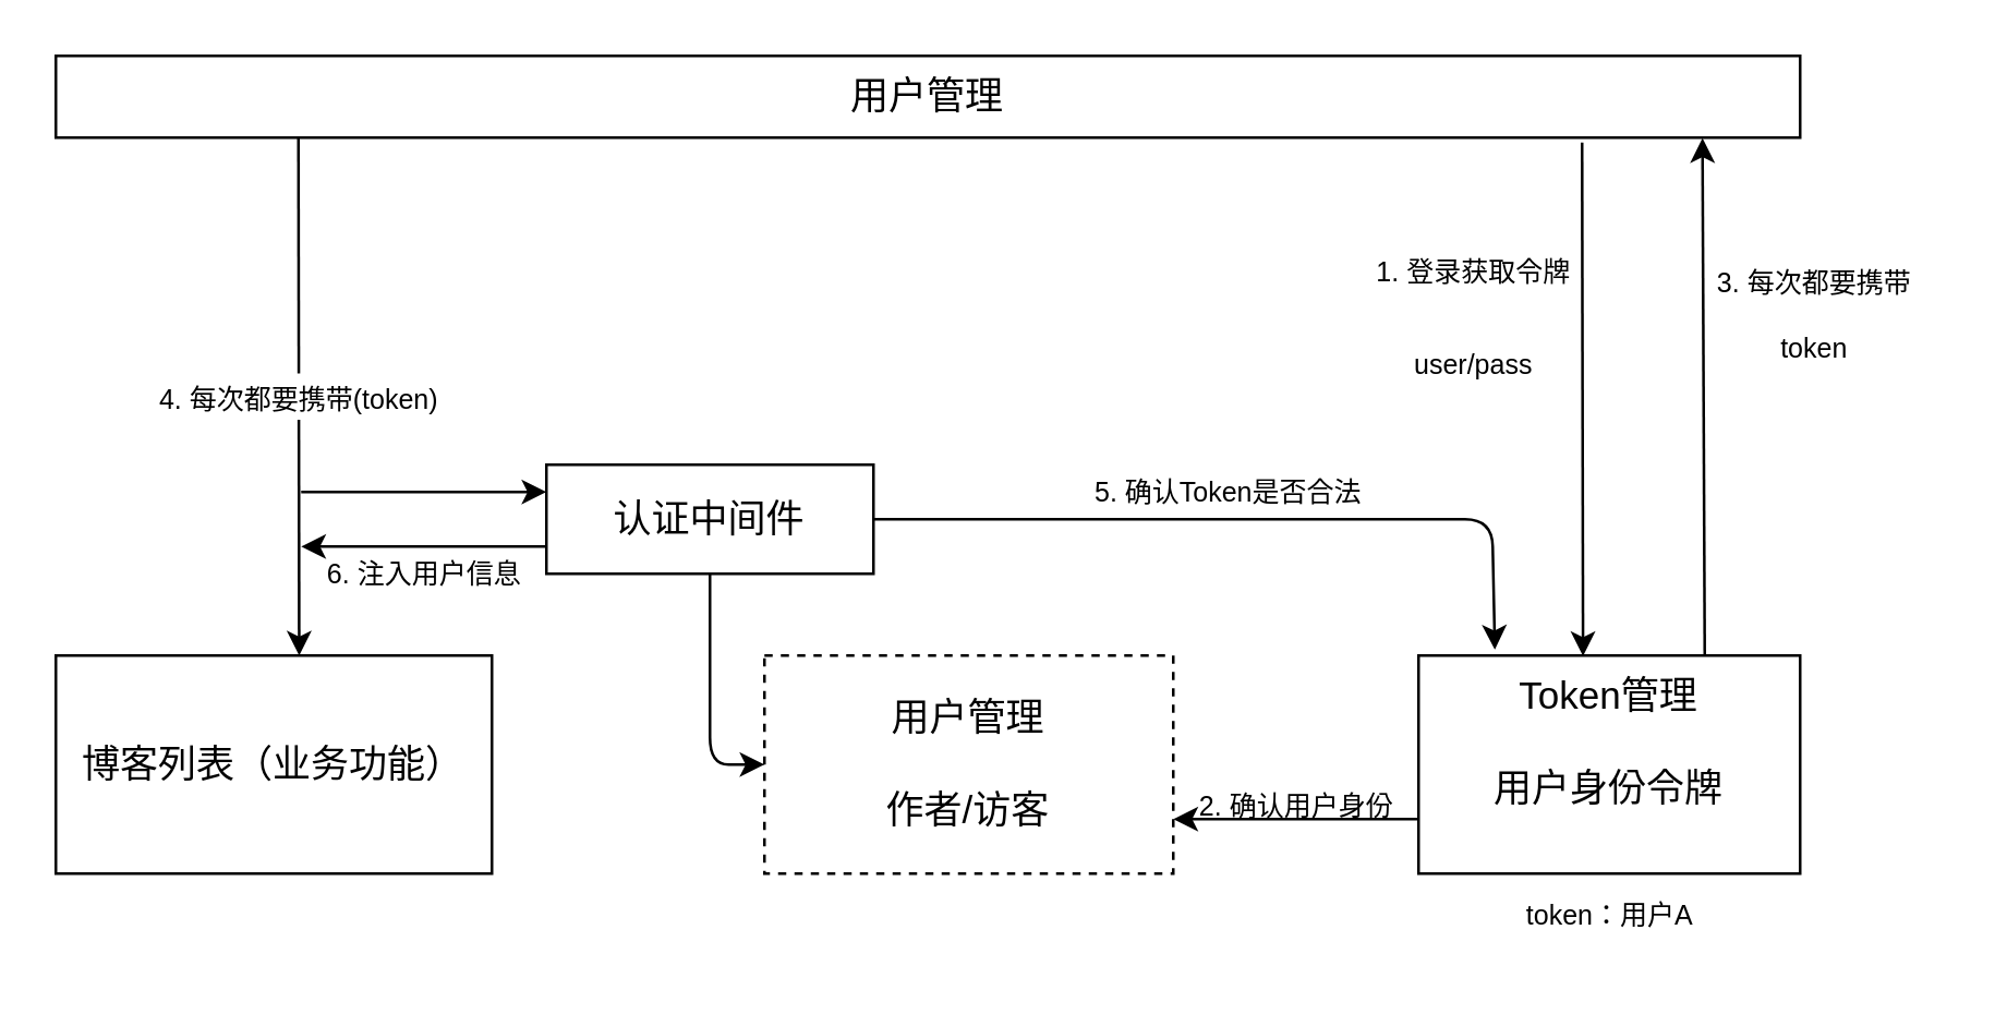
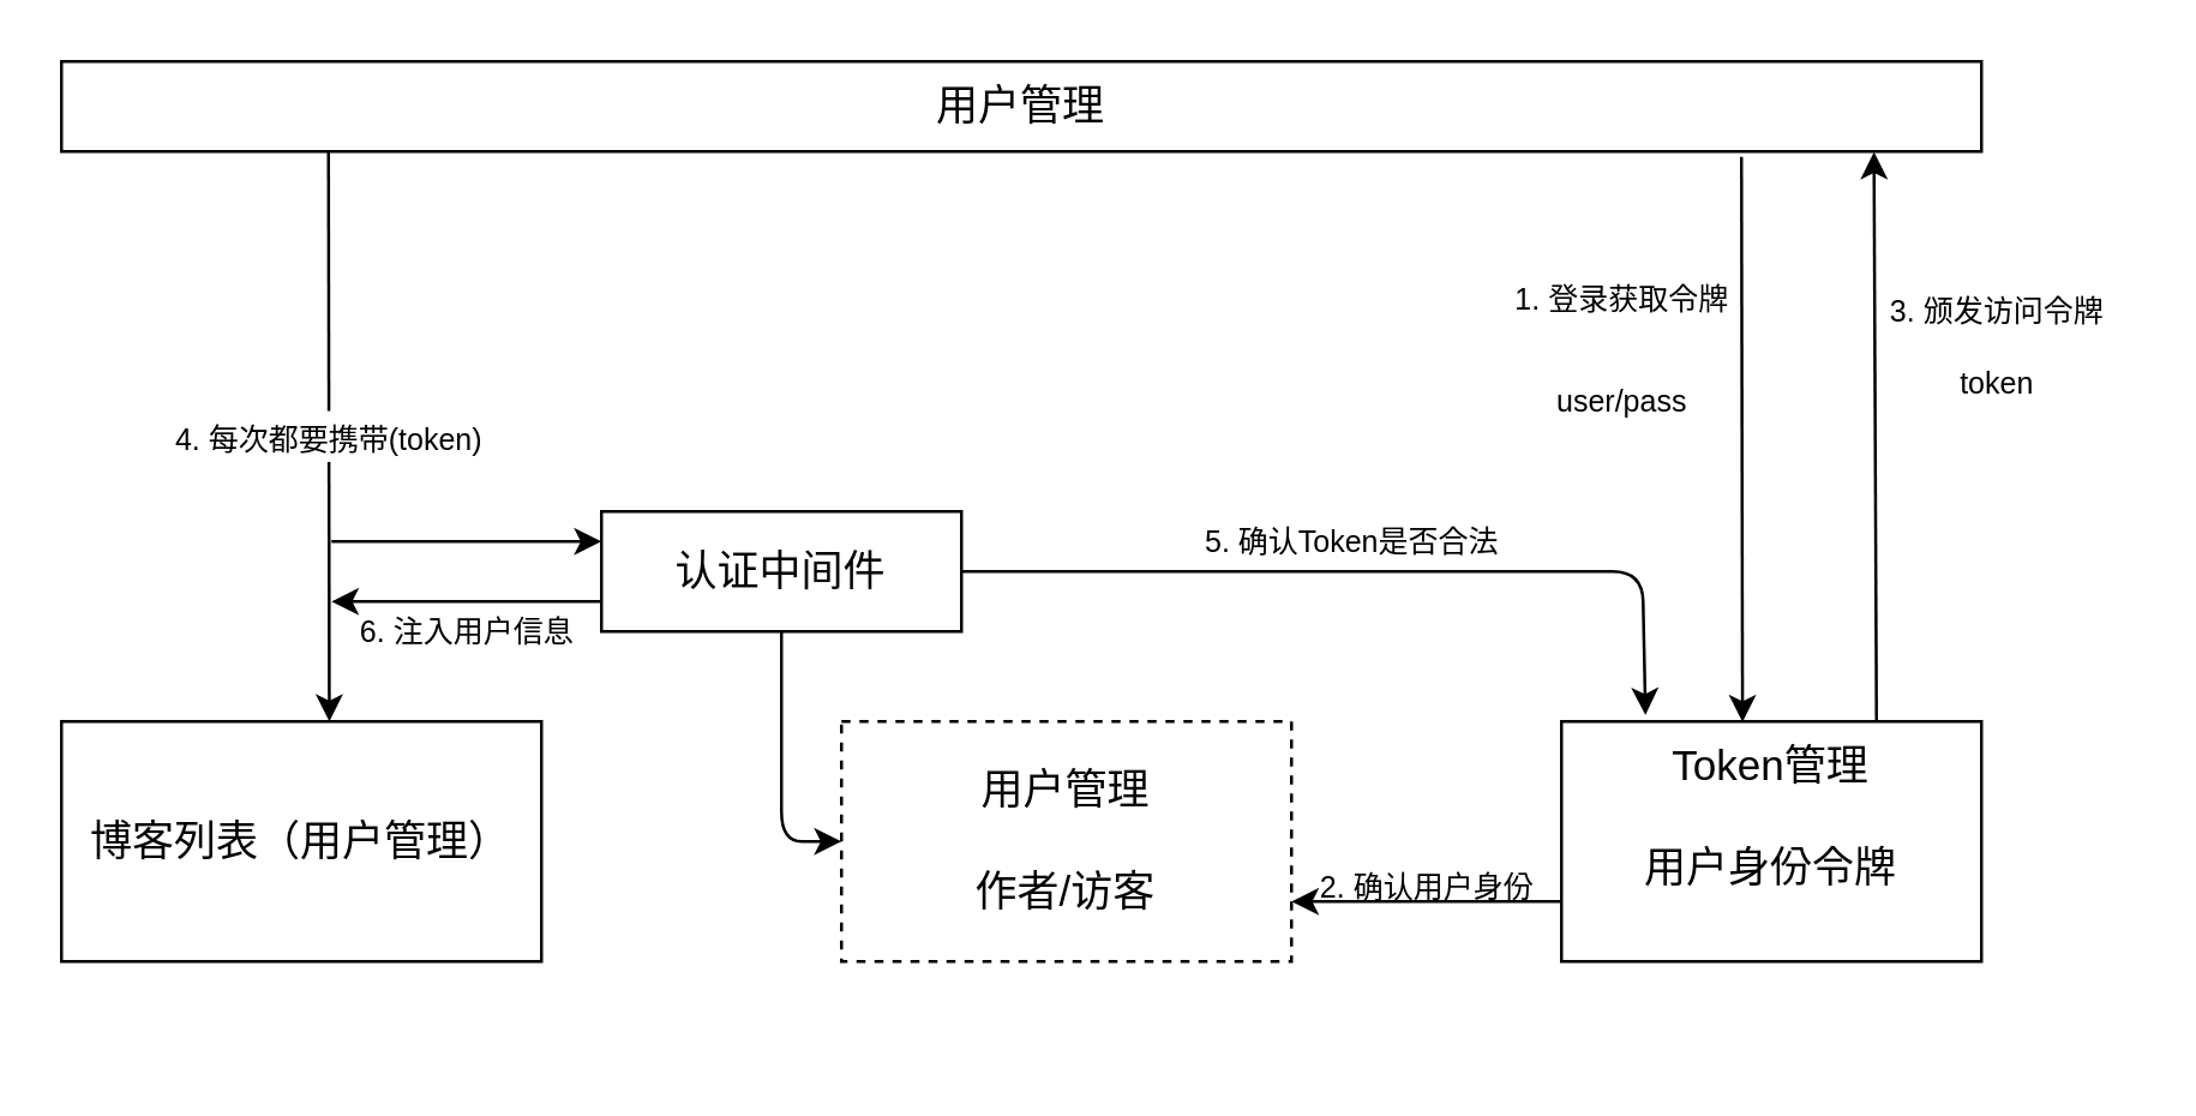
  <mxCell id="0" />
  <mxCell id="1" parent="0" />
- <mxCell id="2" value="&lt;font style=&quot;font-size: 14px;&quot;&gt;博客列表（业务功能）&lt;/font&gt;" style="rounded=0;whiteSpace=wrap;html=1;" vertex="1" parent="1"><mxGeometry x="20" y="240" width="160" height="80" as="geometry" /></mxCell>
+ <mxCell id="2" value="&lt;font style=&quot;font-size: 14px;&quot;&gt;博客列表（用户管理）&lt;/font&gt;" style="rounded=0;whiteSpace=wrap;html=1;" vertex="1" parent="1"><mxGeometry x="20" y="240" width="160" height="80" as="geometry" /></mxCell>
  <mxCell id="3" value="&lt;font style=&quot;font-size: 14px;&quot;&gt;用户管理&lt;br&gt;&lt;br&gt;作者/访客&lt;/font&gt;" style="rounded=0;whiteSpace=wrap;html=1;dashed=1;" vertex="1" parent="1"><mxGeometry x="280" y="240" width="150" height="80" as="geometry" /></mxCell>
  <mxCell id="4" value="&lt;font style=&quot;font-size: 10px;&quot;&gt;4. 每次都要携带(token)&lt;/font&gt;" style="edgeStyle=none;html=1;entryX=0.558;entryY=0;entryDx=0;entryDy=0;entryPerimeter=0;fontSize=14;" edge="1" parent="1" target="2"><mxGeometry x="0.002" relative="1" as="geometry"><mxPoint x="109" y="50" as="sourcePoint" /><mxPoint as="offset" /></mxGeometry></mxCell>
  <mxCell id="5" value="用户管理" style="rounded=0;whiteSpace=wrap;html=1;fontSize=14;" vertex="1" parent="1"><mxGeometry x="20" y="20" width="640" height="30" as="geometry" /></mxCell>
  <mxCell id="6" style="edgeStyle=none;html=1;exitX=0.5;exitY=1;exitDx=0;exitDy=0;entryX=0;entryY=0.5;entryDx=0;entryDy=0;fontSize=14;" edge="1" parent="1" source="10" target="3"><mxGeometry relative="1" as="geometry"><Array as="points"><mxPoint x="260" y="280" /></Array></mxGeometry></mxCell>
  <mxCell id="7" style="edgeStyle=none;html=1;fontSize=14;entryX=0;entryY=0.25;entryDx=0;entryDy=0;" edge="1" parent="1" target="10"><mxGeometry relative="1" as="geometry"><mxPoint x="110" y="180" as="targetPoint" /><mxPoint x="110" y="180" as="sourcePoint" /><Array as="points" /></mxGeometry></mxCell>
  <mxCell id="8" style="edgeStyle=none;html=1;fontSize=14;exitX=0;exitY=0.75;exitDx=0;exitDy=0;" edge="1" parent="1" source="10"><mxGeometry relative="1" as="geometry"><mxPoint x="110" y="200" as="targetPoint" /><mxPoint x="150" y="130" as="sourcePoint" /><Array as="points"><mxPoint x="150" y="200" /></Array></mxGeometry></mxCell>
  <mxCell id="9" style="edgeStyle=none;html=1;exitX=1;exitY=0.5;exitDx=0;exitDy=0;entryX=0.2;entryY=-0.027;entryDx=0;entryDy=0;entryPerimeter=0;fontSize=10;" edge="1" parent="1" source="10" target="14"><mxGeometry relative="1" as="geometry"><Array as="points"><mxPoint x="450" y="190" /><mxPoint x="547" y="190" /></Array></mxGeometry></mxCell>
  <mxCell id="10" value="认证中间件" style="rounded=0;whiteSpace=wrap;html=1;fontSize=14;" vertex="1" parent="1"><mxGeometry x="200" y="170" width="120" height="40" as="geometry" /></mxCell>
  <mxCell id="11" value="" style="edgeStyle=none;html=1;fontSize=10;entryX=0.944;entryY=1.005;entryDx=0;entryDy=0;entryPerimeter=0;exitX=0.75;exitY=0;exitDx=0;exitDy=0;" edge="1" parent="1" source="14" target="5"><mxGeometry relative="1" as="geometry" /></mxCell>
  <mxCell id="12" value="" style="edgeStyle=none;html=1;fontSize=10;exitX=0.875;exitY=1.061;exitDx=0;exitDy=0;exitPerimeter=0;entryX=0.431;entryY=0.003;entryDx=0;entryDy=0;entryPerimeter=0;" edge="1" parent="1" source="5" target="14"><mxGeometry relative="1" as="geometry"><mxPoint x="540" y="210" as="targetPoint" /></mxGeometry></mxCell>
  <mxCell id="13" style="edgeStyle=none;html=1;exitX=0;exitY=0.75;exitDx=0;exitDy=0;entryX=1;entryY=0.75;entryDx=0;entryDy=0;fontSize=10;" edge="1" parent="1" source="14" target="3"><mxGeometry relative="1" as="geometry"><Array as="points"><mxPoint x="490" y="300" /></Array></mxGeometry></mxCell>
  <mxCell id="14" value="&lt;font style=&quot;font-size: 14px;&quot;&gt;Token管理&lt;br&gt;&lt;br&gt;用户身份令牌&lt;br&gt;&lt;br&gt;&lt;/font&gt;" style="rounded=0;whiteSpace=wrap;html=1;fontSize=10;" vertex="1" parent="1"><mxGeometry x="520" y="240" width="140" height="80" as="geometry" /></mxCell>
  <mxCell id="15" value="&lt;font style=&quot;font-size: 10px;&quot;&gt;1. 登录获取令牌&lt;br&gt;&lt;br&gt;user/pass&lt;/font&gt;" style="text;html=1;align=center;verticalAlign=middle;resizable=0;points=[];autosize=1;strokeColor=none;fillColor=none;fontSize=14;" vertex="1" parent="1"><mxGeometry x="495" y="85" width="90" height="60" as="geometry" /></mxCell>
- <mxCell id="16" value="3. 每次都要携带&lt;br&gt;&lt;br&gt;token" style="text;html=1;align=center;verticalAlign=middle;resizable=0;points=[];autosize=1;strokeColor=none;fillColor=none;fontSize=10;" vertex="1" parent="1"><mxGeometry x="620" y="90" width="90" height="50" as="geometry" /></mxCell>
+ <mxCell id="16" value="3. 颁发访问令牌&lt;br&gt;&lt;br&gt;token" style="text;html=1;align=center;verticalAlign=middle;resizable=0;points=[];autosize=1;strokeColor=none;fillColor=none;fontSize=10;" vertex="1" parent="1"><mxGeometry x="620" y="90" width="90" height="50" as="geometry" /></mxCell>
  <mxCell id="17" value="5. 确认Token是否合法" style="text;html=1;align=center;verticalAlign=middle;resizable=0;points=[];autosize=1;strokeColor=none;fillColor=none;fontSize=10;" vertex="1" parent="1"><mxGeometry x="390" y="165" width="120" height="30" as="geometry" /></mxCell>
- <mxCell id="18" value="token：用户A" style="text;html=1;align=center;verticalAlign=middle;resizable=0;points=[];autosize=1;strokeColor=none;fillColor=none;fontSize=10;" vertex="1" parent="1"><mxGeometry x="550" y="320" width="80" height="30" as="geometry" /></mxCell>
  <mxCell id="19" value="2. 确认用户身份" style="text;html=1;align=center;verticalAlign=middle;resizable=0;points=[];autosize=1;strokeColor=none;fillColor=none;fontSize=10;" vertex="1" parent="1"><mxGeometry x="430" y="280" width="90" height="30" as="geometry" /></mxCell>
  <mxCell id="20" value="6. 注入用户信息" style="text;html=1;align=center;verticalAlign=middle;resizable=0;points=[];autosize=1;strokeColor=none;fillColor=none;fontSize=10;" vertex="1" parent="1"><mxGeometry x="110" y="195" width="90" height="30" as="geometry" /></mxCell>
